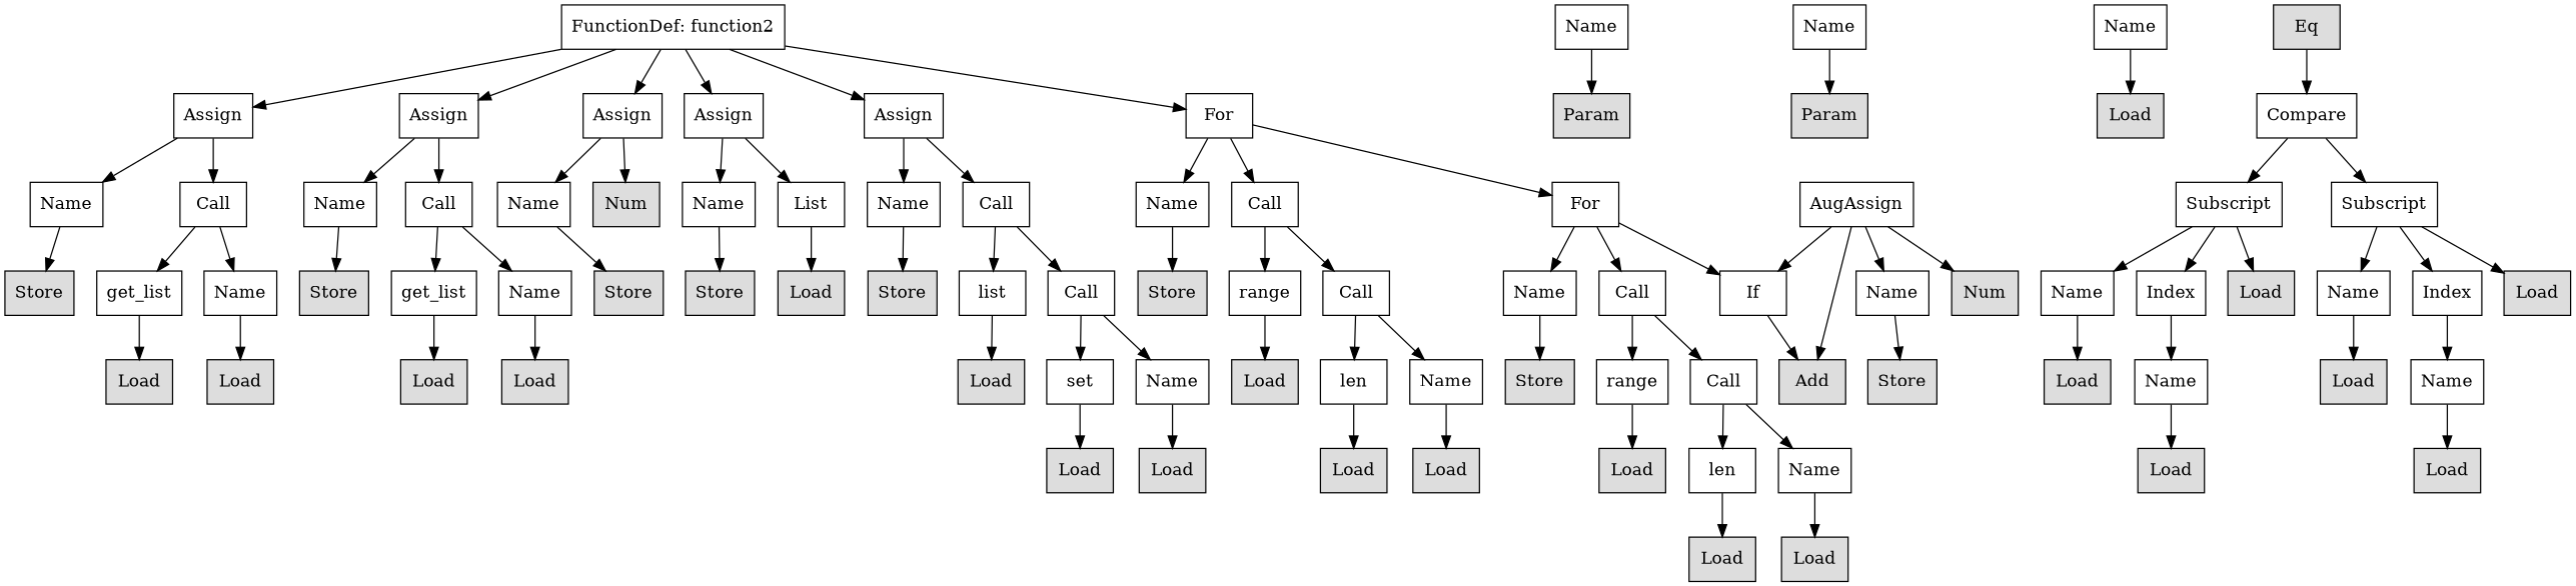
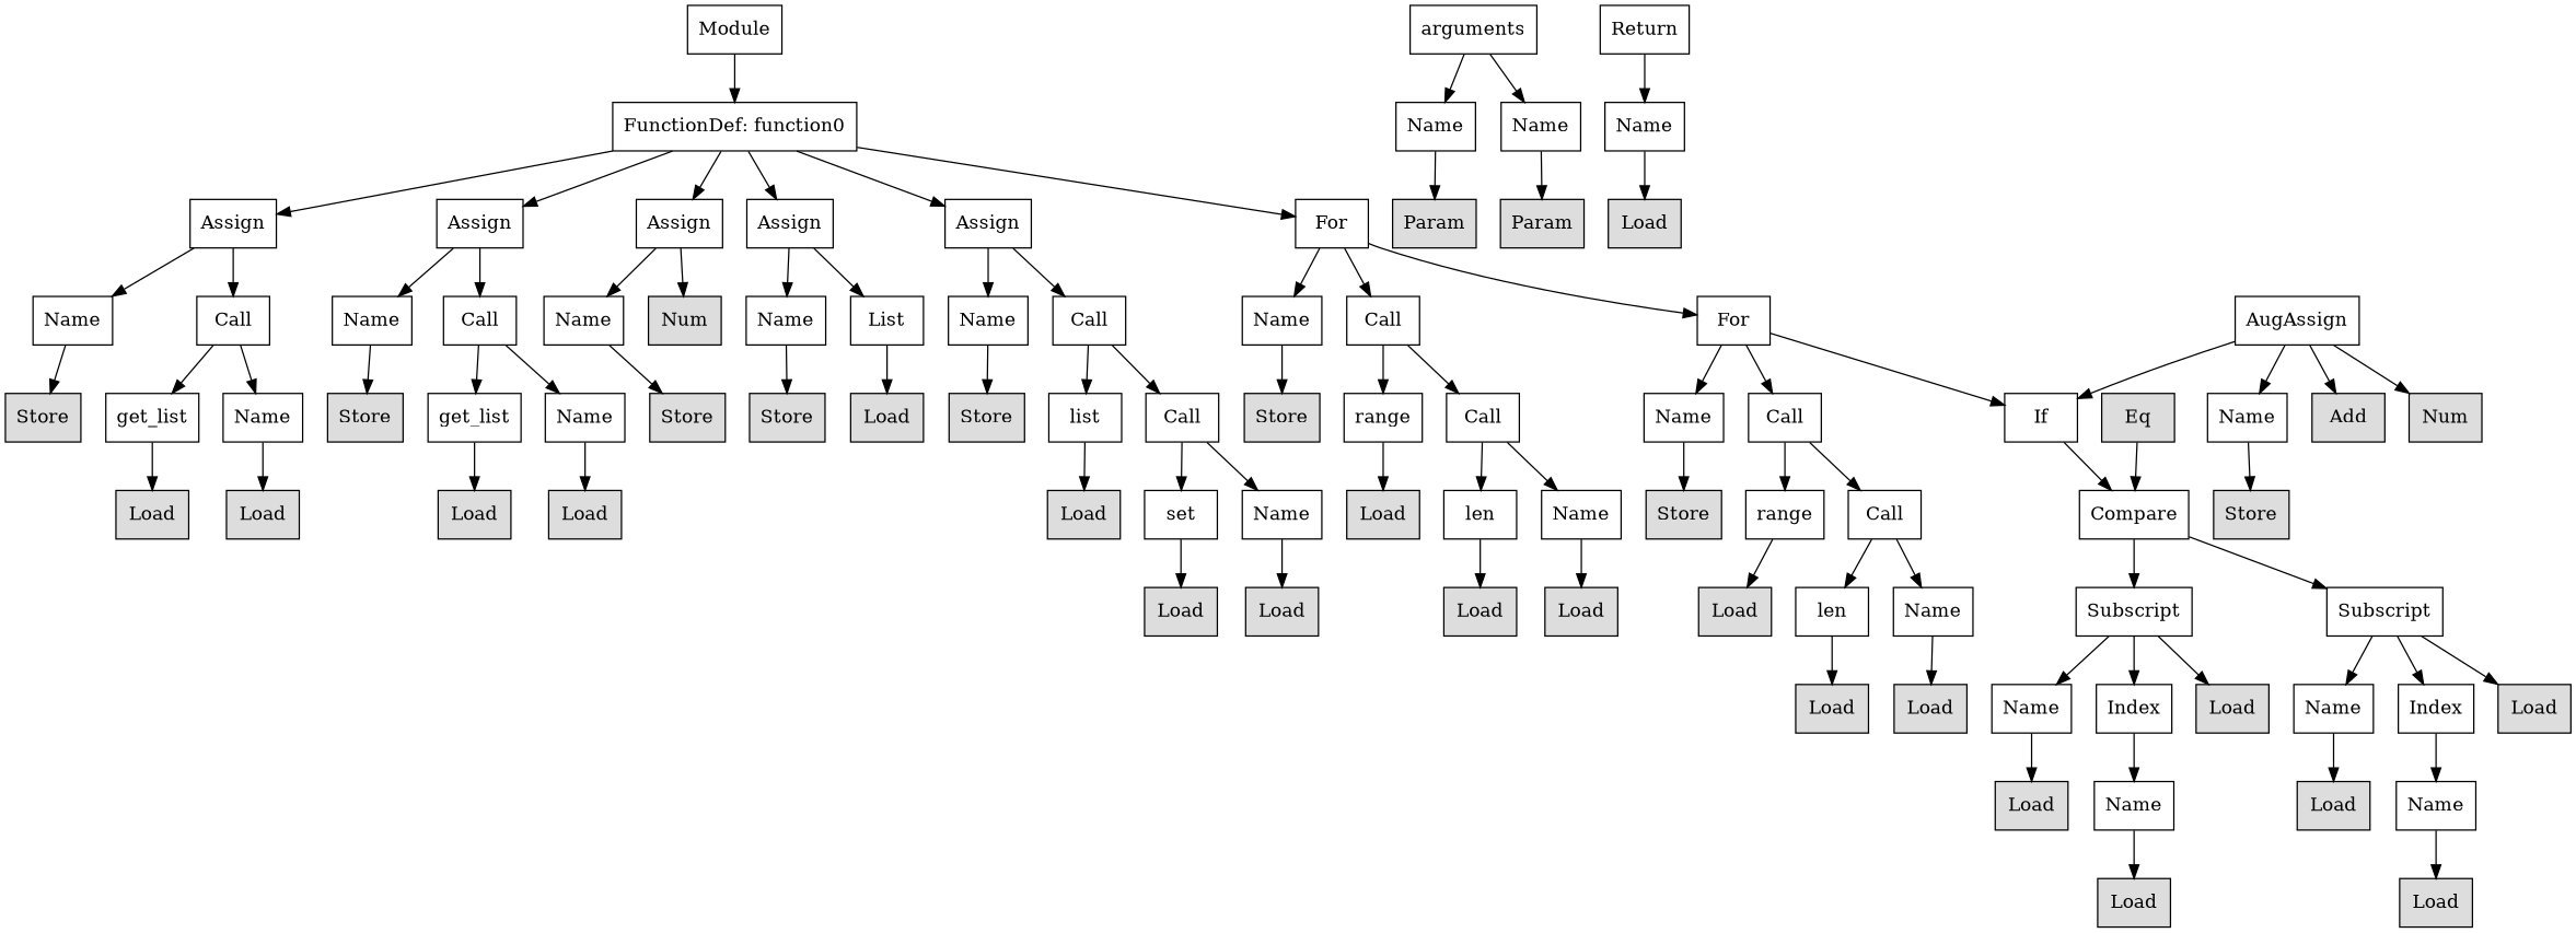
  digraph {
    node [shape=rect]
-   n2 [label="FunctionDef: function2"]
+   n1 [label=Module]
+   n2 [label="FunctionDef: function0"]
    n3 [label=Assign]
    n4 [label=Assign]
    n5 [label=Assign]
    n6 [label=Assign]
    n7 [label=Assign]
    n8 [label=For]
+   n9 [label=arguments]
    n10 [label=Name]
    n11 [label=Name]
    n12 [label=Name]
    n13 [label=Call]
    n14 [label=Name]
    n15 [label=Call]
    n16 [label=Name]
    n17 [fillcolor="#dddddd" label=Num style=filled]
    n18 [label=Name]
    n19 [label=List]
    n20 [label=Name]
    n21 [label=Call]
    n22 [label=Name]
    n23 [label=Call]
    n24 [label=For]
+   n25 [label=Return]
    n26 [label=Name]
    n27 [fillcolor="#dddddd" label=Param style=filled]
    n28 [fillcolor="#dddddd" label=Param style=filled]
    n29 [fillcolor="#dddddd" label=Store style=filled]
    n30 [label=get_list]
    n31 [label=Name]
    n32 [fillcolor="#dddddd" label=Store style=filled]
    n33 [label=get_list]
    n34 [label=Name]
    n35 [fillcolor="#dddddd" label=Store style=filled]
    n36 [fillcolor="#dddddd" label=Store style=filled]
    n37 [fillcolor="#dddddd" label=Load style=filled]
    n38 [fillcolor="#dddddd" label=Store style=filled]
    n39 [label=list]
    n40 [label=Call]
    n41 [fillcolor="#dddddd" label=Store style=filled]
    n42 [label=range]
    n43 [label=Call]
    n44 [label=Name]
    n45 [label=Call]
    n46 [label=If]
    n47 [fillcolor="#dddddd" label=Load style=filled]
    n48 [fillcolor="#dddddd" label=Load style=filled]
    n49 [fillcolor="#dddddd" label=Load style=filled]
    n50 [fillcolor="#dddddd" label=Load style=filled]
    n51 [fillcolor="#dddddd" label=Load style=filled]
    n52 [fillcolor="#dddddd" label=Load style=filled]
    n53 [label=set]
    n54 [label=Name]
    n55 [fillcolor="#dddddd" label=Load style=filled]
    n56 [label=len]
    n57 [label=Name]
    n58 [fillcolor="#dddddd" label=Store style=filled]
    n59 [label=range]
    n60 [label=Call]
    n61 [label=Compare]
    n62 [fillcolor="#dddddd" label=Load style=filled]
    n63 [fillcolor="#dddddd" label=Load style=filled]
    n64 [fillcolor="#dddddd" label=Load style=filled]
    n65 [fillcolor="#dddddd" label=Load style=filled]
    n66 [fillcolor="#dddddd" label=Load style=filled]
    n67 [label=len]
    n68 [label=Name]
    n69 [label=Subscript]
    n70 [label=Subscript]
    n71 [label=AugAssign]
    n72 [label=Name]
    n73 [fillcolor="#dddddd" label=Add style=filled]
    n74 [fillcolor="#dddddd" label=Num style=filled]
    n75 [fillcolor="#dddddd" label=Load style=filled]
    n76 [fillcolor="#dddddd" label=Load style=filled]
    n77 [label=Name]
    n78 [label=Index]
    n79 [fillcolor="#dddddd" label=Load style=filled]
    n80 [fillcolor="#dddddd" label=Eq style=filled]
    n81 [label=Name]
    n82 [label=Index]
    n83 [fillcolor="#dddddd" label=Load style=filled]
    n84 [fillcolor="#dddddd" label=Store style=filled]
    n85 [fillcolor="#dddddd" label=Load style=filled]
    n86 [label=Name]
    n87 [fillcolor="#dddddd" label=Load style=filled]
    n88 [label=Name]
    n89 [fillcolor="#dddddd" label=Load style=filled]
    n90 [fillcolor="#dddddd" label=Load style=filled]
+   n1 -> n2
    n2 -> n3
    n2 -> n4
    n2 -> n5
    n2 -> n6
    n2 -> n7
    n2 -> n8
    n3 -> n12
    n3 -> n13
    n4 -> n14
    n4 -> n15
    n5 -> n16
    n5 -> n17
    n6 -> n18
    n6 -> n19
    n7 -> n20
    n7 -> n21
    n8 -> n22
    n8 -> n23
    n8 -> n24
+   n9 -> n10
+   n9 -> n11
    n10 -> n27
    n11 -> n28
    n12 -> n29
    n13 -> n30
    n13 -> n31
    n14 -> n32
    n15 -> n33
    n15 -> n34
    n16 -> n35
    n18 -> n36
    n19 -> n37
    n20 -> n38
    n21 -> n39
    n21 -> n40
    n22 -> n41
    n23 -> n42
    n23 -> n43
    n24 -> n44
    n24 -> n45
    n24 -> n46
+   n25 -> n26
    n26 -> n47
    n30 -> n48
    n31 -> n49
    n33 -> n50
    n34 -> n51
    n39 -> n52
    n40 -> n53
    n40 -> n54
    n42 -> n55
    n43 -> n56
    n43 -> n57
    n44 -> n58
    n45 -> n59
    n45 -> n60
-   n46 -> n73
+   n46 -> n61
    n53 -> n62
    n54 -> n63
    n56 -> n64
    n57 -> n65
    n59 -> n66
    n60 -> n67
    n60 -> n68
    n61 -> n69
    n61 -> n70
    n67 -> n75
    n68 -> n76
    n69 -> n77
    n69 -> n78
    n69 -> n79
    n70 -> n81
    n70 -> n82
    n70 -> n83
    n71 -> n46
    n71 -> n72
    n71 -> n73
    n71 -> n74
    n72 -> n84
    n77 -> n85
    n78 -> n86
    n80 -> n61
    n81 -> n87
    n82 -> n88
    n86 -> n89
    n88 -> n90
  }
